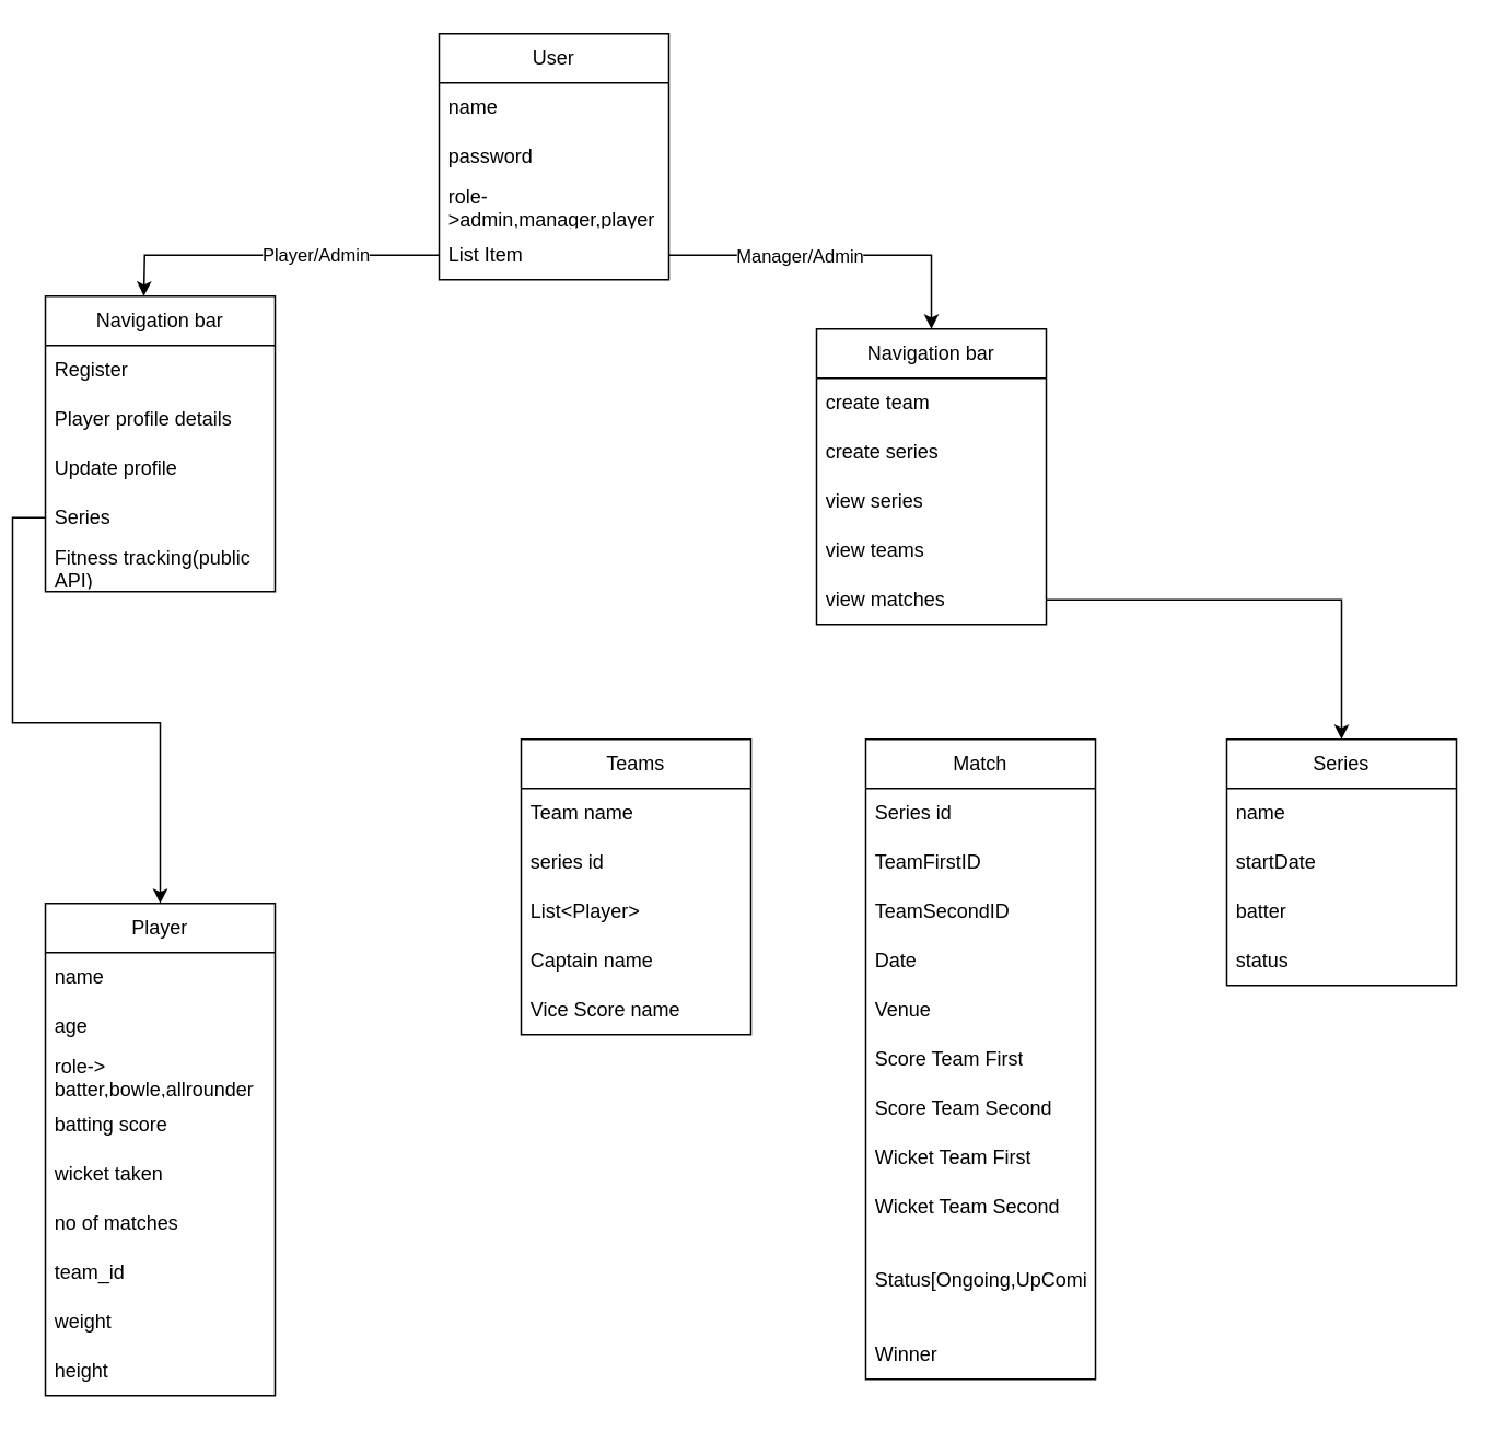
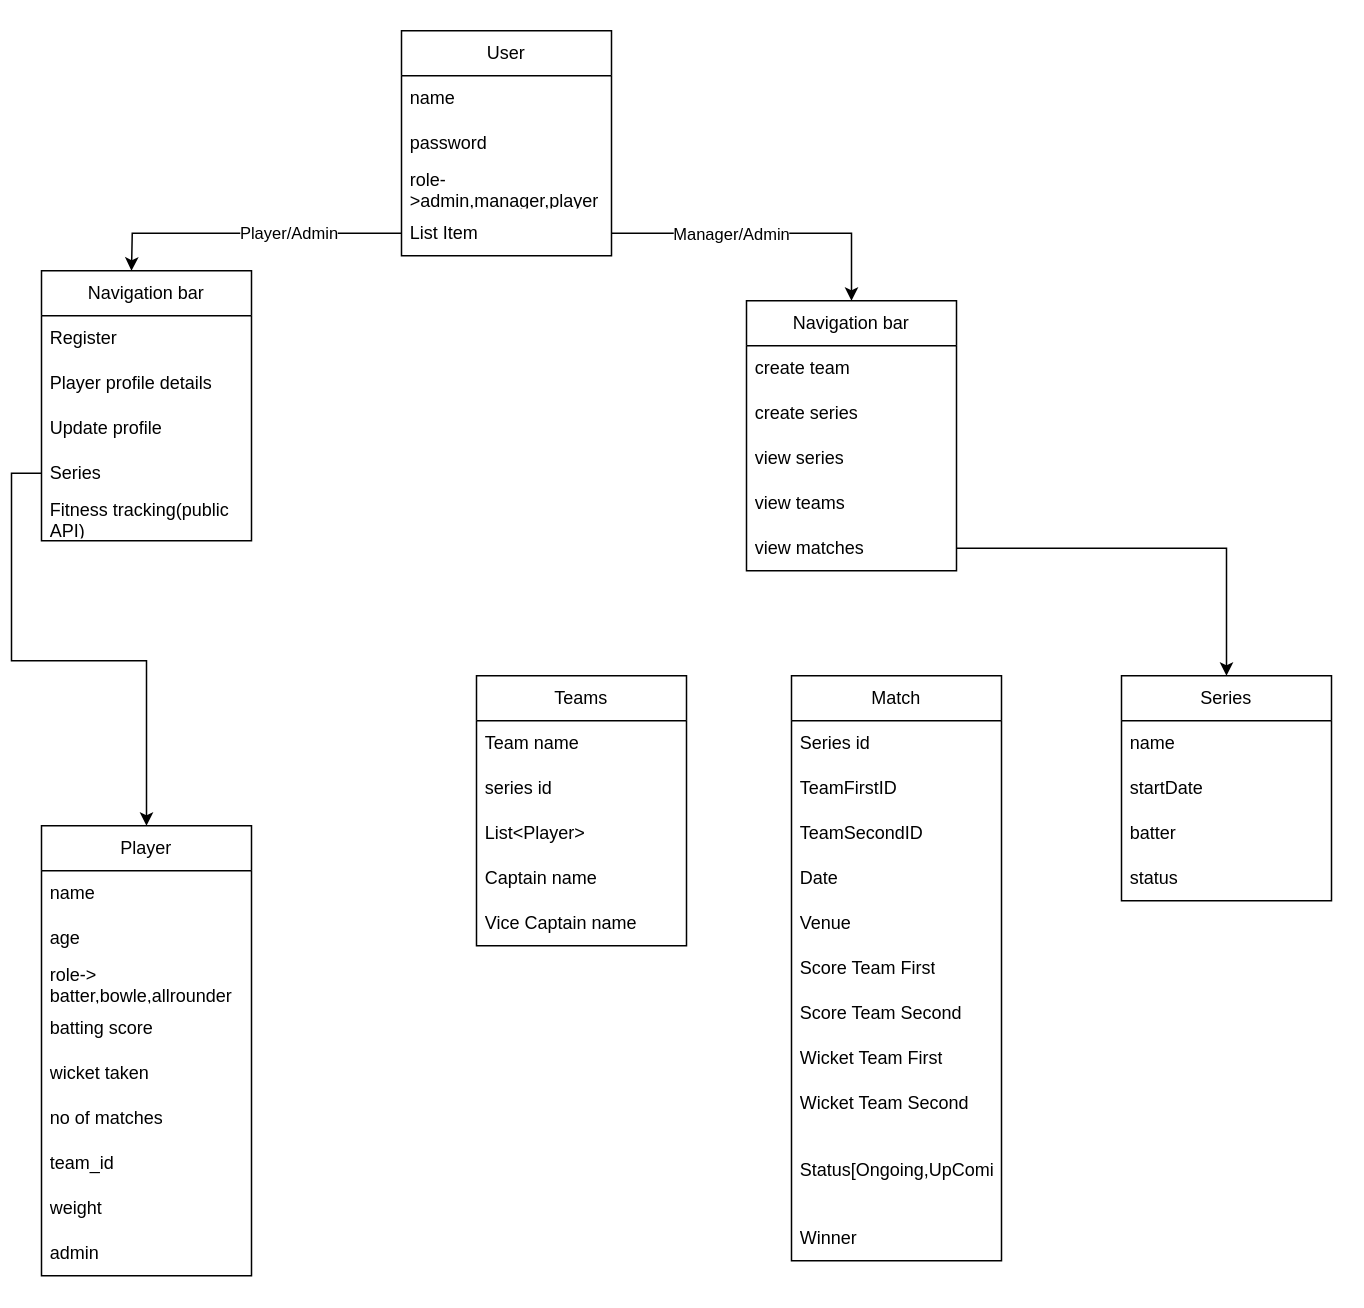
  <mxCell id="0" />
  <mxCell id="1" parent="0" />
  <mxCell id="2" value="User" style="swimlane;fontStyle=0;childLayout=stackLayout;horizontal=1;startSize=30;horizontalStack=0;resizeParent=1;resizeParentMax=0;resizeLast=0;collapsible=1;marginBottom=0;whiteSpace=wrap;html=1;" vertex="1" parent="1"><mxGeometry x="260" y="20" width="140" height="150" as="geometry" /></mxCell>
  <mxCell id="3" value="name" style="text;strokeColor=none;fillColor=none;align=left;verticalAlign=middle;spacingLeft=4;spacingRight=4;overflow=hidden;points=[[0,0.5],[1,0.5]];portConstraint=eastwest;rotatable=0;whiteSpace=wrap;html=1;" vertex="1" parent="2"><mxGeometry y="30" width="140" height="30" as="geometry" /></mxCell>
  <mxCell id="4" value="password" style="text;strokeColor=none;fillColor=none;align=left;verticalAlign=middle;spacingLeft=4;spacingRight=4;overflow=hidden;points=[[0,0.5],[1,0.5]];portConstraint=eastwest;rotatable=0;whiteSpace=wrap;html=1;" vertex="1" parent="2"><mxGeometry y="60" width="140" height="30" as="geometry" /></mxCell>
  <mxCell id="5" value="role-&amp;gt;admin,manager,player" style="text;strokeColor=none;fillColor=none;align=left;verticalAlign=middle;spacingLeft=4;spacingRight=4;overflow=hidden;points=[[0,0.5],[1,0.5]];portConstraint=eastwest;rotatable=0;whiteSpace=wrap;html=1;" vertex="1" parent="2"><mxGeometry y="90" width="140" height="30" as="geometry" /></mxCell>
  <mxCell id="6" value="List Item" style="text;strokeColor=none;fillColor=none;align=left;verticalAlign=middle;spacingLeft=4;spacingRight=4;overflow=hidden;points=[[0,0.5],[1,0.5]];portConstraint=eastwest;rotatable=0;whiteSpace=wrap;html=1;" vertex="1" parent="2"><mxGeometry y="120" width="140" height="30" as="geometry" /></mxCell>
  <mxCell id="7" value="Player" style="swimlane;fontStyle=0;childLayout=stackLayout;horizontal=1;startSize=30;horizontalStack=0;resizeParent=1;resizeParentMax=0;resizeLast=0;collapsible=1;marginBottom=0;whiteSpace=wrap;html=1;" vertex="1" parent="1"><mxGeometry x="20" y="550" width="140" height="300" as="geometry" /></mxCell>
  <mxCell id="8" value="name" style="text;strokeColor=none;fillColor=none;align=left;verticalAlign=middle;spacingLeft=4;spacingRight=4;overflow=hidden;points=[[0,0.5],[1,0.5]];portConstraint=eastwest;rotatable=0;whiteSpace=wrap;html=1;" vertex="1" parent="7"><mxGeometry y="30" width="140" height="30" as="geometry" /></mxCell>
  <mxCell id="9" value="age" style="text;strokeColor=none;fillColor=none;align=left;verticalAlign=middle;spacingLeft=4;spacingRight=4;overflow=hidden;points=[[0,0.5],[1,0.5]];portConstraint=eastwest;rotatable=0;whiteSpace=wrap;html=1;" vertex="1" parent="7"><mxGeometry y="60" width="140" height="30" as="geometry" /></mxCell>
  <mxCell id="10" value="role-&amp;gt; batter,bowle,allrounder" style="text;strokeColor=none;fillColor=none;align=left;verticalAlign=middle;spacingLeft=4;spacingRight=4;overflow=hidden;points=[[0,0.5],[1,0.5]];portConstraint=eastwest;rotatable=0;whiteSpace=wrap;html=1;" vertex="1" parent="7"><mxGeometry y="90" width="140" height="30" as="geometry" /></mxCell>
  <mxCell id="11" value="batting score" style="text;strokeColor=none;fillColor=none;align=left;verticalAlign=middle;spacingLeft=4;spacingRight=4;overflow=hidden;points=[[0,0.5],[1,0.5]];portConstraint=eastwest;rotatable=0;whiteSpace=wrap;html=1;" vertex="1" parent="7"><mxGeometry y="120" width="140" height="30" as="geometry" /></mxCell>
  <mxCell id="12" value="wicket taken" style="text;strokeColor=none;fillColor=none;align=left;verticalAlign=middle;spacingLeft=4;spacingRight=4;overflow=hidden;points=[[0,0.5],[1,0.5]];portConstraint=eastwest;rotatable=0;whiteSpace=wrap;html=1;" vertex="1" parent="7"><mxGeometry y="150" width="140" height="30" as="geometry" /></mxCell>
  <mxCell id="13" value="no of matches" style="text;strokeColor=none;fillColor=none;align=left;verticalAlign=middle;spacingLeft=4;spacingRight=4;overflow=hidden;points=[[0,0.5],[1,0.5]];portConstraint=eastwest;rotatable=0;whiteSpace=wrap;html=1;" vertex="1" parent="7"><mxGeometry y="180" width="140" height="30" as="geometry" /></mxCell>
  <mxCell id="14" value="team_id" style="text;strokeColor=none;fillColor=none;align=left;verticalAlign=middle;spacingLeft=4;spacingRight=4;overflow=hidden;points=[[0,0.5],[1,0.5]];portConstraint=eastwest;rotatable=0;whiteSpace=wrap;html=1;" vertex="1" parent="7"><mxGeometry y="210" width="140" height="30" as="geometry" /></mxCell>
  <mxCell id="15" value="weight" style="text;strokeColor=none;fillColor=none;align=left;verticalAlign=middle;spacingLeft=4;spacingRight=4;overflow=hidden;points=[[0,0.5],[1,0.5]];portConstraint=eastwest;rotatable=0;whiteSpace=wrap;html=1;" vertex="1" parent="7"><mxGeometry y="240" width="140" height="30" as="geometry" /></mxCell>
- <mxCell id="16" value="height" style="text;strokeColor=none;fillColor=none;align=left;verticalAlign=middle;spacingLeft=4;spacingRight=4;overflow=hidden;points=[[0,0.5],[1,0.5]];portConstraint=eastwest;rotatable=0;whiteSpace=wrap;html=1;" vertex="1" parent="7"><mxGeometry y="270" width="140" height="30" as="geometry" /></mxCell>
+ <mxCell id="16" value="admin" style="text;strokeColor=none;fillColor=none;align=left;verticalAlign=middle;spacingLeft=4;spacingRight=4;overflow=hidden;points=[[0,0.5],[1,0.5]];portConstraint=eastwest;rotatable=0;whiteSpace=wrap;html=1;" vertex="1" parent="7"><mxGeometry y="270" width="140" height="30" as="geometry" /></mxCell>
  <mxCell id="17" style="edgeStyle=orthogonalEdgeStyle;rounded=0;orthogonalLoop=1;jettySize=auto;html=1;exitX=0;exitY=0.5;exitDx=0;exitDy=0;" edge="1" parent="1" source="6"><mxGeometry relative="1" as="geometry"><mxPoint x="80" y="180" as="targetPoint" /></mxGeometry></mxCell>
  <mxCell id="18" value="Player/Admin" style="edgeLabel;html=1;align=center;verticalAlign=middle;resizable=0;points=[];" vertex="1" connectable="0" parent="17"><mxGeometry x="-0.26" y="-1" relative="1" as="geometry"><mxPoint as="offset" /></mxGeometry></mxCell>
  <mxCell id="19" value="Navigation bar" style="swimlane;fontStyle=0;childLayout=stackLayout;horizontal=1;startSize=30;horizontalStack=0;resizeParent=1;resizeParentMax=0;resizeLast=0;collapsible=1;marginBottom=0;whiteSpace=wrap;html=1;" vertex="1" parent="1"><mxGeometry x="490" y="200" width="140" height="180" as="geometry" /></mxCell>
  <mxCell id="20" value="create team" style="text;strokeColor=none;fillColor=none;align=left;verticalAlign=middle;spacingLeft=4;spacingRight=4;overflow=hidden;points=[[0,0.5],[1,0.5]];portConstraint=eastwest;rotatable=0;whiteSpace=wrap;html=1;" vertex="1" parent="19"><mxGeometry y="30" width="140" height="30" as="geometry" /></mxCell>
  <mxCell id="21" value="create series" style="text;strokeColor=none;fillColor=none;align=left;verticalAlign=middle;spacingLeft=4;spacingRight=4;overflow=hidden;points=[[0,0.5],[1,0.5]];portConstraint=eastwest;rotatable=0;whiteSpace=wrap;html=1;" vertex="1" parent="19"><mxGeometry y="60" width="140" height="30" as="geometry" /></mxCell>
  <mxCell id="22" value="view series" style="text;strokeColor=none;fillColor=none;align=left;verticalAlign=middle;spacingLeft=4;spacingRight=4;overflow=hidden;points=[[0,0.5],[1,0.5]];portConstraint=eastwest;rotatable=0;whiteSpace=wrap;html=1;" vertex="1" parent="19"><mxGeometry y="90" width="140" height="30" as="geometry" /></mxCell>
  <mxCell id="23" value="view teams" style="text;strokeColor=none;fillColor=none;align=left;verticalAlign=middle;spacingLeft=4;spacingRight=4;overflow=hidden;points=[[0,0.5],[1,0.5]];portConstraint=eastwest;rotatable=0;whiteSpace=wrap;html=1;" vertex="1" parent="19"><mxGeometry y="120" width="140" height="30" as="geometry" /></mxCell>
  <mxCell id="24" value="view matches&amp;nbsp;" style="text;strokeColor=none;fillColor=none;align=left;verticalAlign=middle;spacingLeft=4;spacingRight=4;overflow=hidden;points=[[0,0.5],[1,0.5]];portConstraint=eastwest;rotatable=0;whiteSpace=wrap;html=1;" vertex="1" parent="19"><mxGeometry y="150" width="140" height="30" as="geometry" /></mxCell>
  <mxCell id="25" style="edgeStyle=orthogonalEdgeStyle;rounded=0;orthogonalLoop=1;jettySize=auto;html=1;entryX=0.5;entryY=0;entryDx=0;entryDy=0;" edge="1" parent="1" source="6" target="19"><mxGeometry relative="1" as="geometry" /></mxCell>
  <mxCell id="26" value="Manager/Admin" style="edgeLabel;html=1;align=center;verticalAlign=middle;resizable=0;points=[];" vertex="1" connectable="0" parent="25"><mxGeometry x="-0.252" relative="1" as="geometry"><mxPoint x="2" as="offset" /></mxGeometry></mxCell>
  <mxCell id="27" value="Navigation bar" style="swimlane;fontStyle=0;childLayout=stackLayout;horizontal=1;startSize=30;horizontalStack=0;resizeParent=1;resizeParentMax=0;resizeLast=0;collapsible=1;marginBottom=0;whiteSpace=wrap;html=1;" vertex="1" parent="1"><mxGeometry x="20" y="180" width="140" height="180" as="geometry" /></mxCell>
  <mxCell id="28" value="Register" style="text;strokeColor=none;fillColor=none;align=left;verticalAlign=middle;spacingLeft=4;spacingRight=4;overflow=hidden;points=[[0,0.5],[1,0.5]];portConstraint=eastwest;rotatable=0;whiteSpace=wrap;html=1;" vertex="1" parent="27"><mxGeometry y="30" width="140" height="30" as="geometry" /></mxCell>
  <mxCell id="29" value="Player profile details" style="text;strokeColor=none;fillColor=none;align=left;verticalAlign=middle;spacingLeft=4;spacingRight=4;overflow=hidden;points=[[0,0.5],[1,0.5]];portConstraint=eastwest;rotatable=0;whiteSpace=wrap;html=1;" vertex="1" parent="27"><mxGeometry y="60" width="140" height="30" as="geometry" /></mxCell>
  <mxCell id="30" value="Update profile" style="text;strokeColor=none;fillColor=none;align=left;verticalAlign=middle;spacingLeft=4;spacingRight=4;overflow=hidden;points=[[0,0.5],[1,0.5]];portConstraint=eastwest;rotatable=0;whiteSpace=wrap;html=1;" vertex="1" parent="27"><mxGeometry y="90" width="140" height="30" as="geometry" /></mxCell>
  <mxCell id="31" value="Series" style="text;strokeColor=none;fillColor=none;align=left;verticalAlign=middle;spacingLeft=4;spacingRight=4;overflow=hidden;points=[[0,0.5],[1,0.5]];portConstraint=eastwest;rotatable=0;whiteSpace=wrap;html=1;" vertex="1" parent="27"><mxGeometry y="120" width="140" height="30" as="geometry" /></mxCell>
  <mxCell id="32" value="Fitness tracking(public API)" style="text;strokeColor=none;fillColor=none;align=left;verticalAlign=middle;spacingLeft=4;spacingRight=4;overflow=hidden;points=[[0,0.5],[1,0.5]];portConstraint=eastwest;rotatable=0;whiteSpace=wrap;html=1;" vertex="1" parent="27"><mxGeometry y="150" width="140" height="30" as="geometry" /></mxCell>
  <mxCell id="33" style="edgeStyle=orthogonalEdgeStyle;rounded=0;orthogonalLoop=1;jettySize=auto;html=1;entryX=0.5;entryY=0;entryDx=0;entryDy=0;" edge="1" parent="1" source="31" target="7"><mxGeometry relative="1" as="geometry" /></mxCell>
  <mxCell id="34" value="Teams" style="swimlane;fontStyle=0;childLayout=stackLayout;horizontal=1;startSize=30;horizontalStack=0;resizeParent=1;resizeParentMax=0;resizeLast=0;collapsible=1;marginBottom=0;whiteSpace=wrap;html=1;" vertex="1" parent="1"><mxGeometry x="310" y="450" width="140" height="180" as="geometry" /></mxCell>
  <mxCell id="35" value="Team name" style="text;strokeColor=none;fillColor=none;align=left;verticalAlign=middle;spacingLeft=4;spacingRight=4;overflow=hidden;points=[[0,0.5],[1,0.5]];portConstraint=eastwest;rotatable=0;whiteSpace=wrap;html=1;" vertex="1" parent="34"><mxGeometry y="30" width="140" height="30" as="geometry" /></mxCell>
  <mxCell id="36" value="series id" style="text;strokeColor=none;fillColor=none;align=left;verticalAlign=middle;spacingLeft=4;spacingRight=4;overflow=hidden;points=[[0,0.5],[1,0.5]];portConstraint=eastwest;rotatable=0;whiteSpace=wrap;html=1;" vertex="1" parent="34"><mxGeometry y="60" width="140" height="30" as="geometry" /></mxCell>
  <mxCell id="37" value="List&amp;lt;Player&amp;gt;" style="text;strokeColor=none;fillColor=none;align=left;verticalAlign=middle;spacingLeft=4;spacingRight=4;overflow=hidden;points=[[0,0.5],[1,0.5]];portConstraint=eastwest;rotatable=0;whiteSpace=wrap;html=1;" vertex="1" parent="34"><mxGeometry y="90" width="140" height="30" as="geometry" /></mxCell>
  <mxCell id="38" value="Captain name" style="text;strokeColor=none;fillColor=none;align=left;verticalAlign=middle;spacingLeft=4;spacingRight=4;overflow=hidden;points=[[0,0.5],[1,0.5]];portConstraint=eastwest;rotatable=0;whiteSpace=wrap;html=1;" vertex="1" parent="34"><mxGeometry y="120" width="140" height="30" as="geometry" /></mxCell>
- <mxCell id="39" value="Vice Score name" style="text;strokeColor=none;fillColor=none;align=left;verticalAlign=middle;spacingLeft=4;spacingRight=4;overflow=hidden;points=[[0,0.5],[1,0.5]];portConstraint=eastwest;rotatable=0;whiteSpace=wrap;html=1;" vertex="1" parent="34"><mxGeometry y="150" width="140" height="30" as="geometry" /></mxCell>
+ <mxCell id="39" value="Vice Captain name" style="text;strokeColor=none;fillColor=none;align=left;verticalAlign=middle;spacingLeft=4;spacingRight=4;overflow=hidden;points=[[0,0.5],[1,0.5]];portConstraint=eastwest;rotatable=0;whiteSpace=wrap;html=1;" vertex="1" parent="34"><mxGeometry y="150" width="140" height="30" as="geometry" /></mxCell>
  <mxCell id="40" value="Match" style="swimlane;fontStyle=0;childLayout=stackLayout;horizontal=1;startSize=30;horizontalStack=0;resizeParent=1;resizeParentMax=0;resizeLast=0;collapsible=1;marginBottom=0;whiteSpace=wrap;html=1;" vertex="1" parent="1"><mxGeometry x="520" y="450" width="140" height="390" as="geometry" /></mxCell>
  <mxCell id="41" value="Series id" style="text;strokeColor=none;fillColor=none;align=left;verticalAlign=middle;spacingLeft=4;spacingRight=4;overflow=hidden;points=[[0,0.5],[1,0.5]];portConstraint=eastwest;rotatable=0;whiteSpace=wrap;html=1;" vertex="1" parent="40"><mxGeometry y="30" width="140" height="30" as="geometry" /></mxCell>
  <mxCell id="42" value="TeamFirstID" style="text;strokeColor=none;fillColor=none;align=left;verticalAlign=middle;spacingLeft=4;spacingRight=4;overflow=hidden;points=[[0,0.5],[1,0.5]];portConstraint=eastwest;rotatable=0;whiteSpace=wrap;html=1;" vertex="1" parent="40"><mxGeometry y="60" width="140" height="30" as="geometry" /></mxCell>
  <mxCell id="43" value="TeamSecondID" style="text;strokeColor=none;fillColor=none;align=left;verticalAlign=middle;spacingLeft=4;spacingRight=4;overflow=hidden;points=[[0,0.5],[1,0.5]];portConstraint=eastwest;rotatable=0;whiteSpace=wrap;html=1;" vertex="1" parent="40"><mxGeometry y="90" width="140" height="30" as="geometry" /></mxCell>
  <mxCell id="44" value="Date" style="text;strokeColor=none;fillColor=none;align=left;verticalAlign=middle;spacingLeft=4;spacingRight=4;overflow=hidden;points=[[0,0.5],[1,0.5]];portConstraint=eastwest;rotatable=0;whiteSpace=wrap;html=1;" vertex="1" parent="40"><mxGeometry y="120" width="140" height="30" as="geometry" /></mxCell>
  <mxCell id="45" value="Venue" style="text;strokeColor=none;fillColor=none;align=left;verticalAlign=middle;spacingLeft=4;spacingRight=4;overflow=hidden;points=[[0,0.5],[1,0.5]];portConstraint=eastwest;rotatable=0;whiteSpace=wrap;html=1;" vertex="1" parent="40"><mxGeometry y="150" width="140" height="30" as="geometry" /></mxCell>
  <mxCell id="46" value="Score Team First" style="text;strokeColor=none;fillColor=none;align=left;verticalAlign=middle;spacingLeft=4;spacingRight=4;overflow=hidden;points=[[0,0.5],[1,0.5]];portConstraint=eastwest;rotatable=0;whiteSpace=wrap;html=1;" vertex="1" parent="40"><mxGeometry y="180" width="140" height="30" as="geometry" /></mxCell>
  <mxCell id="47" value="Score Team Second" style="text;strokeColor=none;fillColor=none;align=left;verticalAlign=middle;spacingLeft=4;spacingRight=4;overflow=hidden;points=[[0,0.5],[1,0.5]];portConstraint=eastwest;rotatable=0;whiteSpace=wrap;html=1;" vertex="1" parent="40"><mxGeometry y="210" width="140" height="30" as="geometry" /></mxCell>
  <mxCell id="48" value="Wicket Team First" style="text;strokeColor=none;fillColor=none;align=left;verticalAlign=middle;spacingLeft=4;spacingRight=4;overflow=hidden;points=[[0,0.5],[1,0.5]];portConstraint=eastwest;rotatable=0;whiteSpace=wrap;html=1;" vertex="1" parent="40"><mxGeometry y="240" width="140" height="30" as="geometry" /></mxCell>
  <mxCell id="49" value="Wicket Team Second" style="text;strokeColor=none;fillColor=none;align=left;verticalAlign=middle;spacingLeft=4;spacingRight=4;overflow=hidden;points=[[0,0.5],[1,0.5]];portConstraint=eastwest;rotatable=0;whiteSpace=wrap;html=1;" vertex="1" parent="40"><mxGeometry y="270" width="140" height="30" as="geometry" /></mxCell>
  <mxCell id="50" value="Status[Ongoing,UpComing" style="text;strokeColor=none;fillColor=none;align=left;verticalAlign=middle;spacingLeft=4;spacingRight=4;overflow=hidden;points=[[0,0.5],[1,0.5]];portConstraint=eastwest;rotatable=0;whiteSpace=wrap;html=1;" vertex="1" parent="40"><mxGeometry y="300" width="140" height="60" as="geometry" /></mxCell>
  <mxCell id="51" value="Winner" style="text;strokeColor=none;fillColor=none;align=left;verticalAlign=middle;spacingLeft=4;spacingRight=4;overflow=hidden;points=[[0,0.5],[1,0.5]];portConstraint=eastwest;rotatable=0;whiteSpace=wrap;html=1;" vertex="1" parent="40"><mxGeometry y="360" width="140" height="30" as="geometry" /></mxCell>
  <mxCell id="52" value="Series" style="swimlane;fontStyle=0;childLayout=stackLayout;horizontal=1;startSize=30;horizontalStack=0;resizeParent=1;resizeParentMax=0;resizeLast=0;collapsible=1;marginBottom=0;whiteSpace=wrap;html=1;" vertex="1" parent="1"><mxGeometry x="740" y="450" width="140" height="150" as="geometry" /></mxCell>
  <mxCell id="53" value="name" style="text;strokeColor=none;fillColor=none;align=left;verticalAlign=middle;spacingLeft=4;spacingRight=4;overflow=hidden;points=[[0,0.5],[1,0.5]];portConstraint=eastwest;rotatable=0;whiteSpace=wrap;html=1;" vertex="1" parent="52"><mxGeometry y="30" width="140" height="30" as="geometry" /></mxCell>
  <mxCell id="54" value="startDate" style="text;strokeColor=none;fillColor=none;align=left;verticalAlign=middle;spacingLeft=4;spacingRight=4;overflow=hidden;points=[[0,0.5],[1,0.5]];portConstraint=eastwest;rotatable=0;whiteSpace=wrap;html=1;" vertex="1" parent="52"><mxGeometry y="60" width="140" height="30" as="geometry" /></mxCell>
  <mxCell id="55" value="batter" style="text;strokeColor=none;fillColor=none;align=left;verticalAlign=middle;spacingLeft=4;spacingRight=4;overflow=hidden;points=[[0,0.5],[1,0.5]];portConstraint=eastwest;rotatable=0;whiteSpace=wrap;html=1;" vertex="1" parent="52"><mxGeometry y="90" width="140" height="30" as="geometry" /></mxCell>
  <mxCell id="56" value="status" style="text;strokeColor=none;fillColor=none;align=left;verticalAlign=middle;spacingLeft=4;spacingRight=4;overflow=hidden;points=[[0,0.5],[1,0.5]];portConstraint=eastwest;rotatable=0;whiteSpace=wrap;html=1;" vertex="1" parent="52"><mxGeometry y="120" width="140" height="30" as="geometry" /></mxCell>
  <mxCell id="57" style="edgeStyle=orthogonalEdgeStyle;rounded=0;orthogonalLoop=1;jettySize=auto;html=1;exitX=1;exitY=0.5;exitDx=0;exitDy=0;entryX=0.5;entryY=0;entryDx=0;entryDy=0;" edge="1" parent="1" source="24" target="52"><mxGeometry relative="1" as="geometry" /></mxCell>
